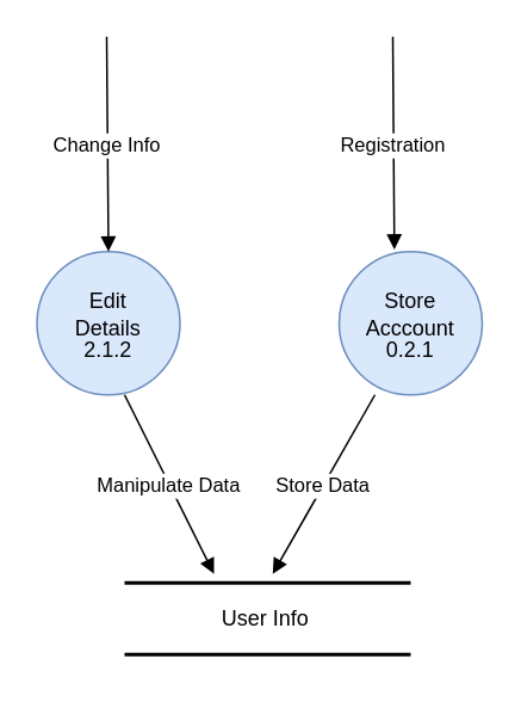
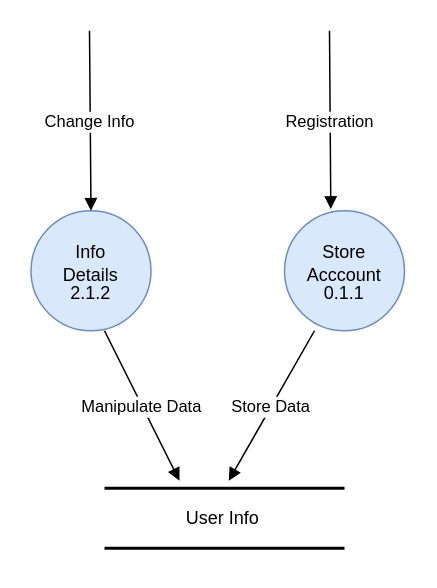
  <mxCell id="0" />
  <mxCell id="1" parent="0" />
  <mxCell id="2" value="" style="ellipse;whiteSpace=wrap;html=1;aspect=fixed;fillColor=#dae8fc;strokeColor=#6c8ebf;" vertex="1" parent="1"><mxGeometry x="189" y="140" width="80" height="80" as="geometry" /></mxCell>
  <mxCell id="3" value="Store Acccount" style="text;strokeColor=none;align=center;fillColor=none;html=1;verticalAlign=middle;whiteSpace=wrap;rounded=0;" vertex="1" parent="1"><mxGeometry x="199" y="160" width="60" height="30" as="geometry" /></mxCell>
- <mxCell id="4" value="0.2.1" style="text;strokeColor=none;align=center;fillColor=none;html=1;verticalAlign=middle;whiteSpace=wrap;rounded=0;" vertex="1" parent="1"><mxGeometry x="199" y="180" width="60" height="30" as="geometry" /></mxCell>
+ <mxCell id="4" value="0.1.1" style="text;strokeColor=none;align=center;fillColor=none;html=1;verticalAlign=middle;whiteSpace=wrap;rounded=0;" vertex="1" parent="1"><mxGeometry x="199" y="180" width="60" height="30" as="geometry" /></mxCell>
  <mxCell id="5" value="" style="ellipse;whiteSpace=wrap;html=1;aspect=fixed;fillColor=#dae8fc;strokeColor=#6c8ebf;" vertex="1" parent="1"><mxGeometry x="20" y="140" width="80" height="80" as="geometry" /></mxCell>
- <mxCell id="6" value="Edit Details" style="text;strokeColor=none;align=center;fillColor=none;html=1;verticalAlign=middle;whiteSpace=wrap;rounded=0;" vertex="1" parent="1"><mxGeometry x="30" y="160" width="60" height="30" as="geometry" /></mxCell>
+ <mxCell id="6" value="Info Details" style="text;strokeColor=none;align=center;fillColor=none;html=1;verticalAlign=middle;whiteSpace=wrap;rounded=0;" vertex="1" parent="1"><mxGeometry x="30" y="160" width="60" height="30" as="geometry" /></mxCell>
  <mxCell id="7" value="2.1.2" style="text;strokeColor=none;align=center;fillColor=none;html=1;verticalAlign=middle;whiteSpace=wrap;rounded=0;" vertex="1" parent="1"><mxGeometry x="30" y="180" width="60" height="30" as="geometry" /></mxCell>
  <mxCell id="8" value="Registration" style="curved=1;startArrow=none;endArrow=block;rounded=0;entryX=0.386;entryY=-0.014;entryDx=0;entryDy=0;entryPerimeter=0;" edge="1" parent="1" target="2"><mxGeometry x="0.002" relative="1" as="geometry"><Array as="points" /><mxPoint x="219" y="20" as="sourcePoint" /><mxPoint x="219" y="130" as="targetPoint" /><mxPoint as="offset" /></mxGeometry></mxCell>
  <mxCell id="9" value="Change Info" style="curved=1;startArrow=none;endArrow=block;rounded=0;entryX=0.5;entryY=0;entryDx=0;entryDy=0;" edge="1" parent="1" target="5"><mxGeometry x="-0.005" relative="1" as="geometry"><Array as="points" /><mxPoint x="59" y="20" as="sourcePoint" /><mxPoint x="159" y="130" as="targetPoint" /><mxPoint as="offset" /></mxGeometry></mxCell>
  <mxCell id="10" value="" style="line;strokeWidth=2;html=1;" vertex="1" parent="1"><mxGeometry x="69" y="320" width="160" height="10" as="geometry" /></mxCell>
  <mxCell id="11" value="" style="line;strokeWidth=2;html=1;" vertex="1" parent="1"><mxGeometry x="69" y="360" width="160" height="10" as="geometry" /></mxCell>
  <mxCell id="12" value="User Info" style="text;strokeColor=none;align=center;fillColor=none;html=1;verticalAlign=middle;whiteSpace=wrap;rounded=0;" vertex="1" parent="1"><mxGeometry x="88" y="330" width="120" height="30" as="geometry" /></mxCell>
  <mxCell id="13" value="Store Data" style="curved=1;startArrow=none;endArrow=block;rounded=0;" edge="1" parent="1" target="10"><mxGeometry x="0.002" relative="1" as="geometry"><Array as="points" /><mxPoint x="209" y="220" as="sourcePoint" /><mxPoint x="259" y="310" as="targetPoint" /><mxPoint as="offset" /></mxGeometry></mxCell>
  <mxCell id="14" value="Manipulate Data" style="curved=1;startArrow=none;endArrow=block;rounded=0;" edge="1" parent="1"><mxGeometry x="0.002" relative="1" as="geometry"><Array as="points" /><mxPoint x="69" y="220" as="sourcePoint" /><mxPoint x="119" y="320" as="targetPoint" /><mxPoint as="offset" /></mxGeometry></mxCell>
